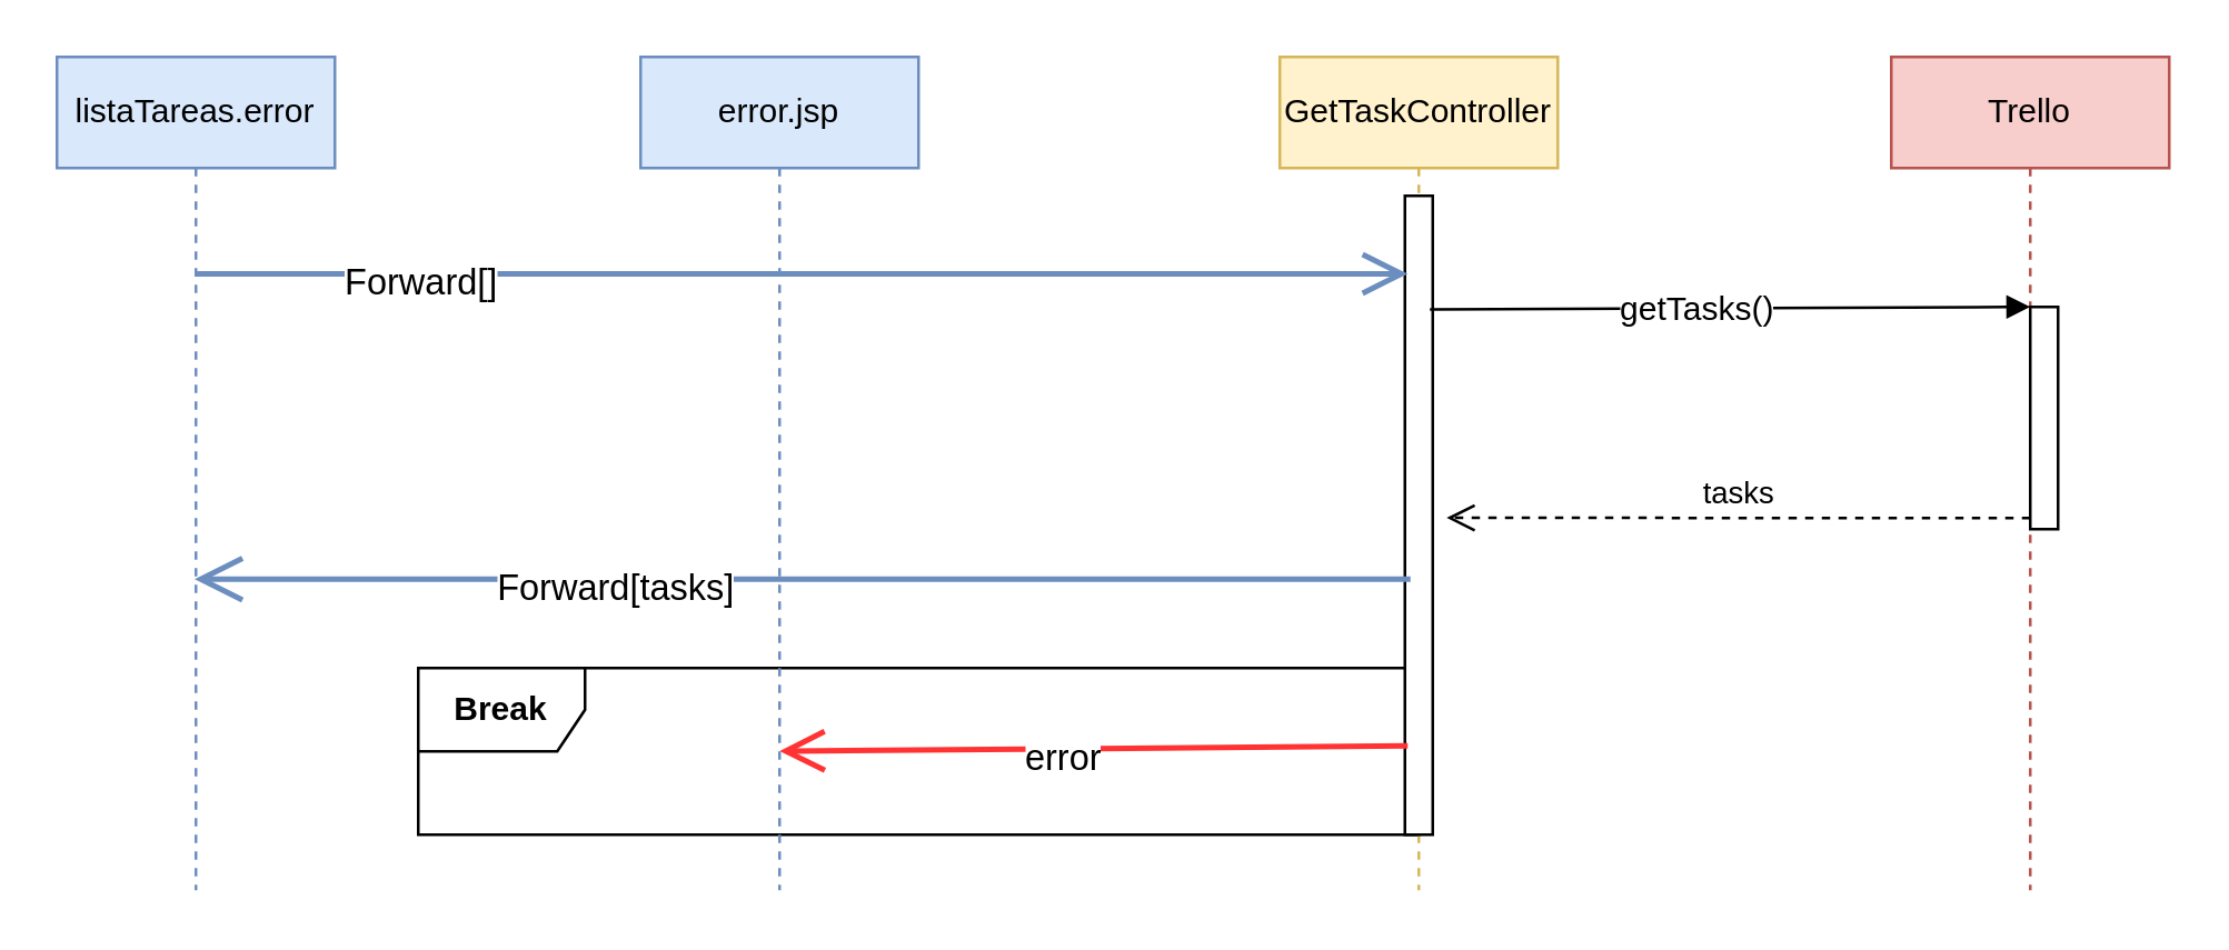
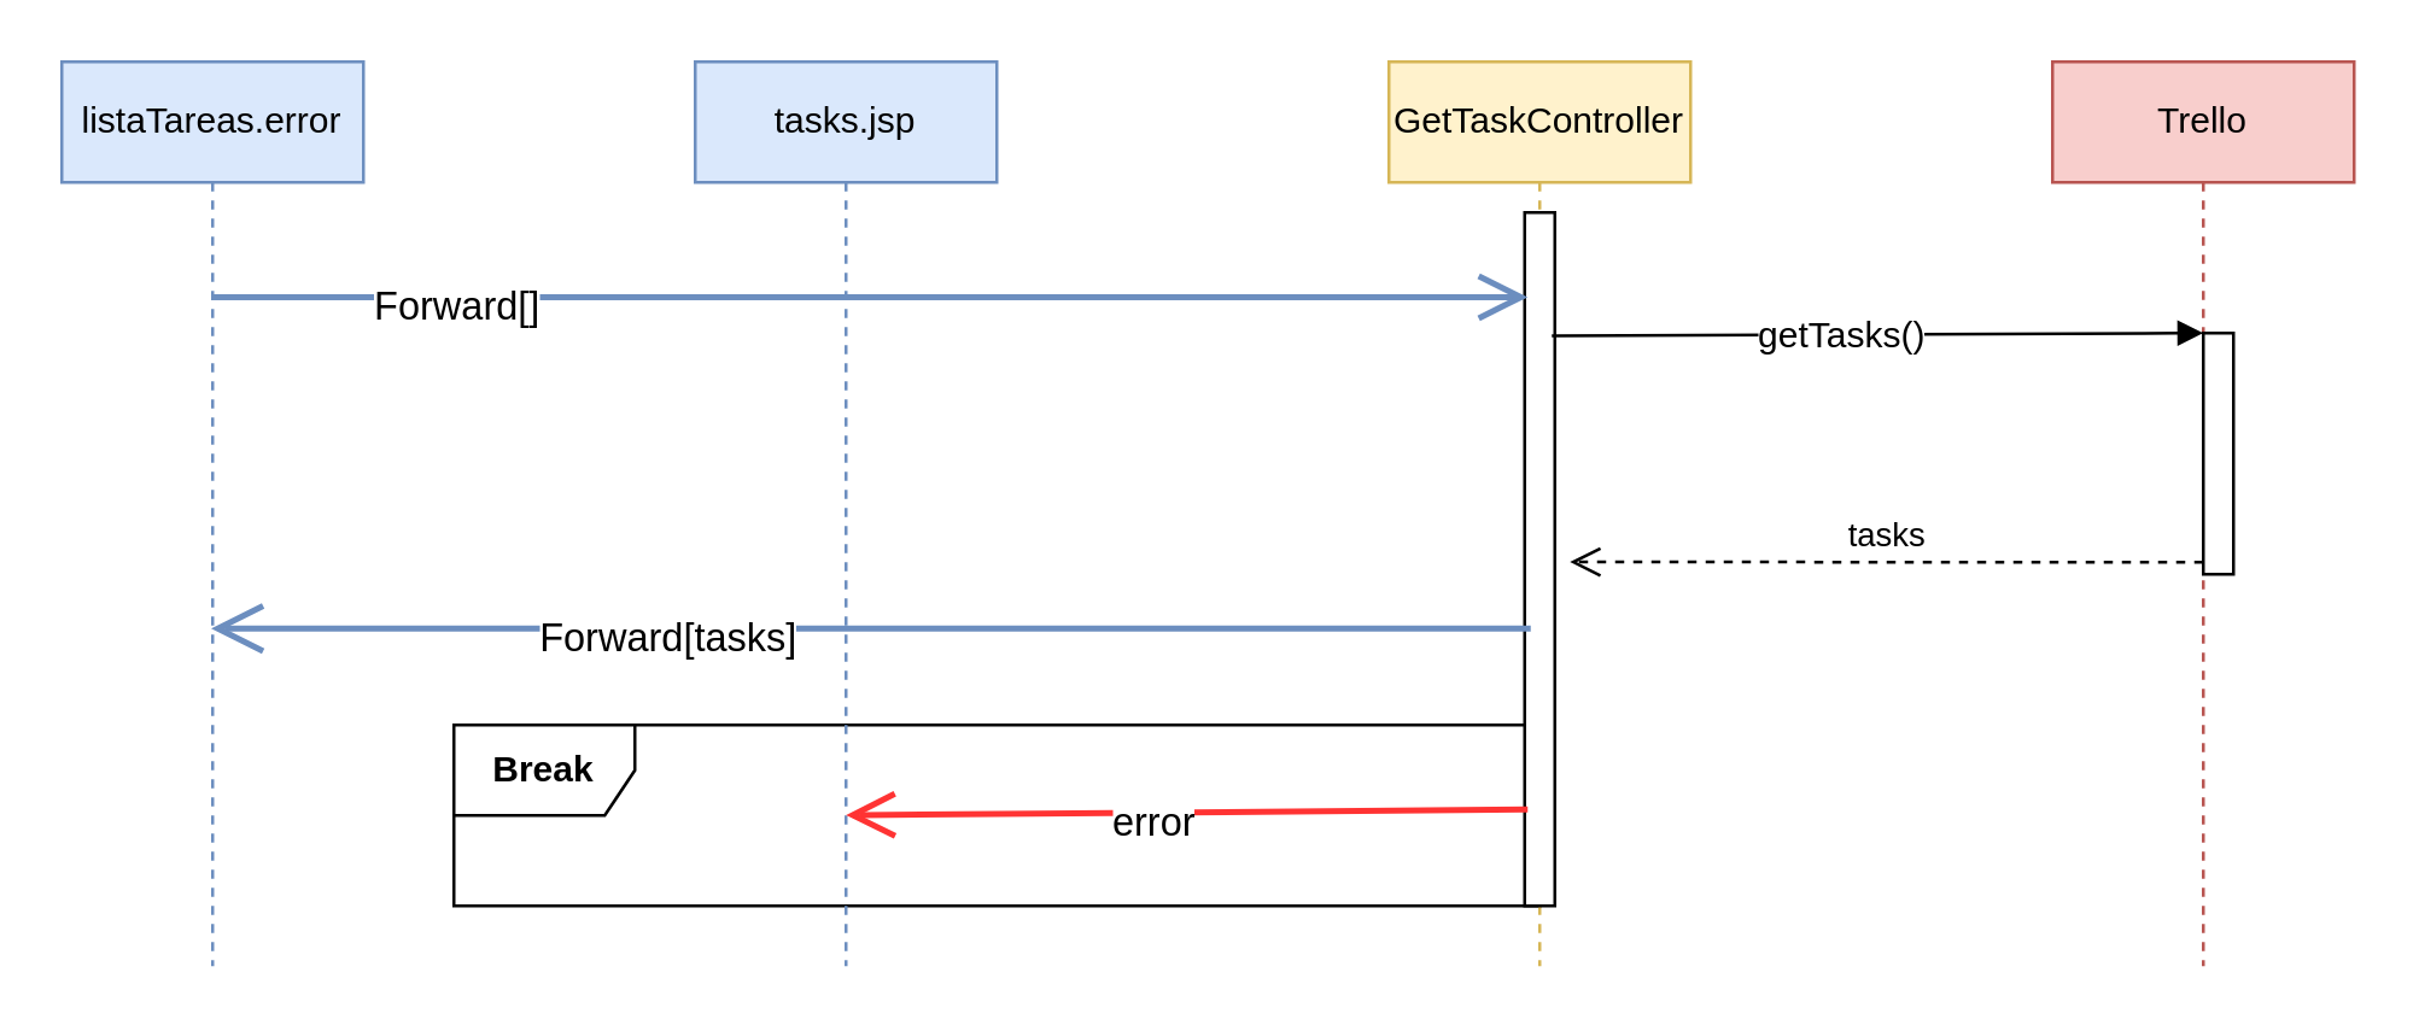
  <mxCell id="0" />
  <mxCell id="1" parent="0" />
  <mxCell id="2" value="&lt;b&gt;Break&lt;/b&gt;" style="shape=umlFrame;whiteSpace=wrap;html=1;" vertex="1" parent="1"><mxGeometry x="150" y="240" width="360" height="60" as="geometry" /></mxCell>
  <mxCell id="3" value="Trello" style="shape=umlLifeline;perimeter=lifelinePerimeter;whiteSpace=wrap;html=1;container=1;collapsible=0;recursiveResize=0;outlineConnect=0;fillColor=#f8cecc;strokeColor=#b85450;" vertex="1" parent="1"><mxGeometry x="680" y="20" width="100" height="300" as="geometry" /></mxCell>
  <mxCell id="4" value="" style="html=1;points=[];perimeter=orthogonalPerimeter;" vertex="1" parent="3"><mxGeometry x="50" y="90" width="10" height="80" as="geometry" /></mxCell>
  <mxCell id="5" value="GetTaskController" style="shape=umlLifeline;perimeter=lifelinePerimeter;whiteSpace=wrap;html=1;container=1;collapsible=0;recursiveResize=0;outlineConnect=0;fillColor=#fff2cc;strokeColor=#d6b656;" vertex="1" parent="1"><mxGeometry x="460" y="20" width="100" height="300" as="geometry" /></mxCell>
  <mxCell id="6" value="" style="html=1;points=[];perimeter=orthogonalPerimeter;" vertex="1" parent="5"><mxGeometry x="45" y="50" width="10" height="230" as="geometry" /></mxCell>
- <mxCell id="7" value="error.jsp" style="shape=umlLifeline;perimeter=lifelinePerimeter;whiteSpace=wrap;html=1;container=1;collapsible=0;recursiveResize=0;outlineConnect=0;fillColor=#dae8fc;strokeColor=#6c8ebf;" vertex="1" parent="1"><mxGeometry x="230" y="20" width="100" height="300" as="geometry" /></mxCell>
+ <mxCell id="7" value="tasks.jsp" style="shape=umlLifeline;perimeter=lifelinePerimeter;whiteSpace=wrap;html=1;container=1;collapsible=0;recursiveResize=0;outlineConnect=0;fillColor=#dae8fc;strokeColor=#6c8ebf;" vertex="1" parent="1"><mxGeometry x="230" y="20" width="100" height="300" as="geometry" /></mxCell>
  <mxCell id="8" value="listaTareas.error" style="shape=umlLifeline;perimeter=lifelinePerimeter;whiteSpace=wrap;html=1;container=1;collapsible=0;recursiveResize=0;outlineConnect=0;fillColor=#dae8fc;strokeColor=#6c8ebf;" vertex="1" parent="1"><mxGeometry x="20" y="20" width="100" height="300" as="geometry" /></mxCell>
  <mxCell id="9" value="" style="endArrow=open;endFill=1;endSize=12;html=1;fillColor=#dae8fc;strokeColor=#6c8ebf;entryX=0.1;entryY=0.122;entryDx=0;entryDy=0;entryPerimeter=0;strokeWidth=2;" edge="1" parent="1" source="8" target="6"><mxGeometry width="160" relative="1" as="geometry"><mxPoint x="180" y="130" as="sourcePoint" /><mxPoint x="480" y="100" as="targetPoint" /></mxGeometry></mxCell>
  <mxCell id="10" value="&lt;font style=&quot;font-size: 13px&quot;&gt;Forward[]&lt;/font&gt;" style="text;html=1;resizable=0;points=[];align=center;verticalAlign=middle;labelBackgroundColor=#ffffff;" vertex="1" connectable="0" parent="9"><mxGeometry x="-0.686" y="4" relative="1" as="geometry"><mxPoint x="11.5" y="6" as="offset" /></mxGeometry></mxCell>
  <mxCell id="11" value="" style="html=1;verticalAlign=bottom;endArrow=block;entryX=0;entryY=0;exitX=0.54;exitY=0.303;exitDx=0;exitDy=0;exitPerimeter=0;" edge="1" target="4" parent="1" source="5"><mxGeometry x="-0.429" y="90" relative="1" as="geometry"><mxPoint x="660" y="110" as="sourcePoint" /><mxPoint as="offset" /></mxGeometry></mxCell>
  <mxCell id="12" value="getTasks()" style="text;html=1;resizable=0;points=[];align=center;verticalAlign=middle;labelBackgroundColor=#ffffff;" vertex="1" connectable="0" parent="11"><mxGeometry x="-0.222" y="4" relative="1" as="geometry"><mxPoint x="12" y="3.5" as="offset" /></mxGeometry></mxCell>
  <mxCell id="13" value="tasks" style="html=1;verticalAlign=bottom;endArrow=open;dashed=1;endSize=8;exitX=0;exitY=0.95;entryX=1.5;entryY=0.504;entryDx=0;entryDy=0;entryPerimeter=0;" edge="1" source="4" parent="1" target="6"><mxGeometry relative="1" as="geometry"><mxPoint x="660" y="186" as="targetPoint" /></mxGeometry></mxCell>
  <mxCell id="14" value="" style="endArrow=open;endFill=1;endSize=13;html=1;fillColor=#dae8fc;strokeColor=#6c8ebf;exitX=0.2;exitY=0.6;exitDx=0;exitDy=0;exitPerimeter=0;strokeWidth=2;" edge="1" parent="1" source="6" target="8"><mxGeometry width="160" relative="1" as="geometry"><mxPoint x="490" y="210" as="sourcePoint" /><mxPoint x="180" y="340" as="targetPoint" /></mxGeometry></mxCell>
  <mxCell id="15" value="&lt;font style=&quot;font-size: 13px&quot;&gt;Forward[tasks]&lt;/font&gt;" style="text;html=1;resizable=0;points=[];align=center;verticalAlign=middle;labelBackgroundColor=#ffffff;" vertex="1" connectable="0" parent="14"><mxGeometry x="-0.686" y="4" relative="1" as="geometry"><mxPoint x="-218" y="-2" as="offset" /></mxGeometry></mxCell>
  <mxCell id="16" value="" style="endArrow=open;endFill=1;endSize=12;html=1;strokeWidth=2;entryX=0.5;entryY=0.833;entryDx=0;entryDy=0;entryPerimeter=0;exitX=0.1;exitY=0.861;exitDx=0;exitDy=0;exitPerimeter=0;strokeColor=#FF3333;" edge="1" parent="1" source="6" target="7"><mxGeometry width="160" relative="1" as="geometry"><mxPoint x="460" y="270" as="sourcePoint" /><mxPoint x="330" y="410" as="targetPoint" /></mxGeometry></mxCell>
  <mxCell id="17" value="&lt;font style=&quot;font-size: 13px&quot;&gt;error&lt;/font&gt;" style="text;html=1;resizable=0;points=[];align=center;verticalAlign=middle;labelBackgroundColor=#ffffff;" vertex="1" connectable="0" parent="16"><mxGeometry x="0.106" y="2" relative="1" as="geometry"><mxPoint as="offset" /></mxGeometry></mxCell>
